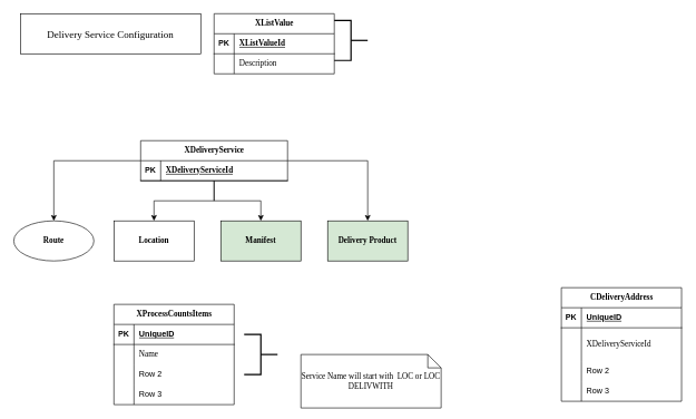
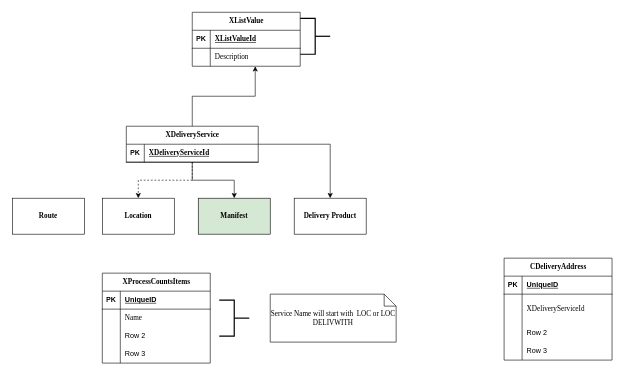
  <mxCell id="0" />
  <mxCell id="1" parent="0" />
- <mxCell id="2" value="" style="edgeStyle=orthogonalEdgeStyle;rounded=0;orthogonalLoop=1;jettySize=auto;html=1;" edge="1" parent="1" source="6" target="47"><mxGeometry relative="1" as="geometry" /></mxCell>
- <mxCell id="3" value="" style="edgeStyle=orthogonalEdgeStyle;rounded=0;orthogonalLoop=1;jettySize=auto;html=1;" edge="1" parent="1" source="6" target="48"><mxGeometry relative="1" as="geometry" /></mxCell>
+ <mxCell id="2" value="" style="edgeStyle=orthogonalEdgeStyle;rounded=0;orthogonalLoop=1;jettySize=auto;html=1;" edge="1" parent="1" source="6" target="16"><mxGeometry relative="1" as="geometry" /></mxCell>
+ <mxCell id="3" value="" style="edgeStyle=orthogonalEdgeStyle;rounded=0;orthogonalLoop=1;jettySize=auto;html=1;dashed=1;" edge="1" parent="1" source="6" target="48"><mxGeometry relative="1" as="geometry" /></mxCell>
  <mxCell id="4" value="" style="edgeStyle=orthogonalEdgeStyle;rounded=0;orthogonalLoop=1;jettySize=auto;html=1;" edge="1" parent="1" source="6" target="49"><mxGeometry relative="1" as="geometry" /></mxCell>
  <mxCell id="5" value="" style="edgeStyle=orthogonalEdgeStyle;rounded=0;orthogonalLoop=1;jettySize=auto;html=1;" edge="1" parent="1" source="6" target="50"><mxGeometry relative="1" as="geometry" /></mxCell>
  <mxCell id="6" value="XDeliveryService" style="shape=table;startSize=30;container=1;collapsible=1;childLayout=tableLayout;fixedRows=1;rowLines=0;fontStyle=1;align=center;resizeLast=1;html=1;fontFamily=Verdana;" vertex="1" parent="1"><mxGeometry x="210" y="210" width="220" height="60" as="geometry" /></mxCell>
  <mxCell id="7" value="" style="shape=tableRow;horizontal=0;startSize=0;swimlaneHead=0;swimlaneBody=0;fillColor=none;collapsible=0;dropTarget=0;points=[[0,0.5],[1,0.5]];portConstraint=eastwest;top=0;left=0;right=0;bottom=1;" vertex="1" parent="6"><mxGeometry y="30" width="220" height="30" as="geometry" /></mxCell>
  <mxCell id="8" value="PK" style="shape=partialRectangle;connectable=0;fillColor=none;top=0;left=0;bottom=0;right=0;fontStyle=1;overflow=hidden;whiteSpace=wrap;html=1;" vertex="1" parent="7"><mxGeometry width="30" height="30" as="geometry"><mxRectangle width="30" height="30" as="alternateBounds" /></mxGeometry></mxCell>
  <mxCell id="9" value="XDeliveryServiceId" style="shape=partialRectangle;connectable=0;fillColor=none;top=0;left=0;bottom=0;right=0;align=left;spacingLeft=6;fontStyle=5;overflow=hidden;whiteSpace=wrap;html=1;fontFamily=Verdana;" vertex="1" parent="7"><mxGeometry x="30" width="190" height="30" as="geometry"><mxRectangle width="190" height="30" as="alternateBounds" /></mxGeometry></mxCell>
  <mxCell id="10" value="XListValue" style="shape=table;startSize=30;container=1;collapsible=1;childLayout=tableLayout;fixedRows=1;rowLines=0;fontStyle=1;align=center;resizeLast=1;html=1;fontFamily=Verdana;" vertex="1" parent="1"><mxGeometry x="320" y="20" width="180" height="90" as="geometry" /></mxCell>
  <mxCell id="11" value="" style="shape=tableRow;horizontal=0;startSize=0;swimlaneHead=0;swimlaneBody=0;fillColor=none;collapsible=0;dropTarget=0;points=[[0,0.5],[1,0.5]];portConstraint=eastwest;top=0;left=0;right=0;bottom=1;" vertex="1" parent="10"><mxGeometry y="30" width="180" height="30" as="geometry" /></mxCell>
  <mxCell id="12" value="PK" style="shape=partialRectangle;connectable=0;fillColor=none;top=0;left=0;bottom=0;right=0;fontStyle=1;overflow=hidden;whiteSpace=wrap;html=1;" vertex="1" parent="11"><mxGeometry width="30" height="30" as="geometry"><mxRectangle width="30" height="30" as="alternateBounds" /></mxGeometry></mxCell>
  <mxCell id="13" value="&lt;font face=&quot;Verdana&quot;&gt;XListValueId&lt;/font&gt;" style="shape=partialRectangle;connectable=0;fillColor=none;top=0;left=0;bottom=0;right=0;align=left;spacingLeft=6;fontStyle=5;overflow=hidden;whiteSpace=wrap;html=1;labelBackgroundColor=none;" vertex="1" parent="11"><mxGeometry x="30" width="150" height="30" as="geometry"><mxRectangle width="150" height="30" as="alternateBounds" /></mxGeometry></mxCell>
  <mxCell id="14" value="" style="shape=tableRow;horizontal=0;startSize=0;swimlaneHead=0;swimlaneBody=0;fillColor=none;collapsible=0;dropTarget=0;points=[[0,0.5],[1,0.5]];portConstraint=eastwest;top=0;left=0;right=0;bottom=0;" vertex="1" parent="10"><mxGeometry y="60" width="180" height="30" as="geometry" /></mxCell>
  <mxCell id="15" value="" style="shape=partialRectangle;connectable=0;fillColor=none;top=0;left=0;bottom=0;right=0;editable=1;overflow=hidden;whiteSpace=wrap;html=1;" vertex="1" parent="14"><mxGeometry width="30" height="30" as="geometry"><mxRectangle width="30" height="30" as="alternateBounds" /></mxGeometry></mxCell>
  <mxCell id="16" value="&lt;font face=&quot;Verdana&quot;&gt;Description&lt;/font&gt;" style="shape=partialRectangle;connectable=0;fillColor=none;top=0;left=0;bottom=0;right=0;align=left;spacingLeft=6;overflow=hidden;whiteSpace=wrap;html=1;" vertex="1" parent="14"><mxGeometry x="30" width="150" height="30" as="geometry"><mxRectangle width="150" height="30" as="alternateBounds" /></mxGeometry></mxCell>
- <mxCell id="17" value="&lt;font style=&quot;font-size: 15px;&quot;&gt;Delivery Service Configuration&lt;/font&gt;" style="rounded=0;whiteSpace=wrap;html=1;fontFamily=Verdana;" vertex="1" parent="1"><mxGeometry x="30" y="20" width="270" height="60" as="geometry" /></mxCell>
  <mxCell id="18" value="" style="strokeWidth=2;html=1;shape=mxgraph.flowchart.annotation_2;align=left;labelPosition=right;pointerEvents=1;direction=west;" vertex="1" parent="1"><mxGeometry x="500" y="30" width="50" height="60" as="geometry" /></mxCell>
  <mxCell id="19" value="&lt;font face=&quot;Verdana&quot;&gt;CDeliveryAddress&lt;/font&gt;" style="shape=table;startSize=30;container=1;collapsible=1;childLayout=tableLayout;fixedRows=1;rowLines=0;fontStyle=1;align=center;resizeLast=1;html=1;" vertex="1" parent="1"><mxGeometry x="840" y="430" width="180" height="170" as="geometry" /></mxCell>
  <mxCell id="20" value="" style="shape=tableRow;horizontal=0;startSize=0;swimlaneHead=0;swimlaneBody=0;fillColor=none;collapsible=0;dropTarget=0;points=[[0,0.5],[1,0.5]];portConstraint=eastwest;top=0;left=0;right=0;bottom=1;" vertex="1" parent="19"><mxGeometry y="30" width="180" height="30" as="geometry" /></mxCell>
  <mxCell id="21" value="PK" style="shape=partialRectangle;connectable=0;fillColor=none;top=0;left=0;bottom=0;right=0;fontStyle=1;overflow=hidden;whiteSpace=wrap;html=1;" vertex="1" parent="20"><mxGeometry width="30" height="30" as="geometry"><mxRectangle width="30" height="30" as="alternateBounds" /></mxGeometry></mxCell>
  <mxCell id="22" value="UniqueID" style="shape=partialRectangle;connectable=0;fillColor=none;top=0;left=0;bottom=0;right=0;align=left;spacingLeft=6;fontStyle=5;overflow=hidden;whiteSpace=wrap;html=1;" vertex="1" parent="20"><mxGeometry x="30" width="150" height="30" as="geometry"><mxRectangle width="150" height="30" as="alternateBounds" /></mxGeometry></mxCell>
  <mxCell id="23" value="" style="shape=tableRow;horizontal=0;startSize=0;swimlaneHead=0;swimlaneBody=0;fillColor=none;collapsible=0;dropTarget=0;points=[[0,0.5],[1,0.5]];portConstraint=eastwest;top=0;left=0;right=0;bottom=0;" vertex="1" parent="19"><mxGeometry y="60" width="180" height="50" as="geometry" /></mxCell>
  <mxCell id="24" value="" style="shape=partialRectangle;connectable=0;fillColor=none;top=0;left=0;bottom=0;right=0;editable=1;overflow=hidden;whiteSpace=wrap;html=1;" vertex="1" parent="23"><mxGeometry width="30" height="50" as="geometry"><mxRectangle width="30" height="50" as="alternateBounds" /></mxGeometry></mxCell>
  <mxCell id="25" value="&lt;font face=&quot;Verdana&quot;&gt;XDeliveryServiceId&lt;/font&gt;" style="shape=partialRectangle;connectable=0;fillColor=none;top=0;left=0;bottom=0;right=0;align=left;spacingLeft=6;overflow=hidden;whiteSpace=wrap;html=1;" vertex="1" parent="23"><mxGeometry x="30" width="150" height="50" as="geometry"><mxRectangle width="150" height="50" as="alternateBounds" /></mxGeometry></mxCell>
  <mxCell id="26" value="" style="shape=tableRow;horizontal=0;startSize=0;swimlaneHead=0;swimlaneBody=0;fillColor=none;collapsible=0;dropTarget=0;points=[[0,0.5],[1,0.5]];portConstraint=eastwest;top=0;left=0;right=0;bottom=0;" vertex="1" parent="19"><mxGeometry y="110" width="180" height="30" as="geometry" /></mxCell>
  <mxCell id="27" value="" style="shape=partialRectangle;connectable=0;fillColor=none;top=0;left=0;bottom=0;right=0;editable=1;overflow=hidden;whiteSpace=wrap;html=1;" vertex="1" parent="26"><mxGeometry width="30" height="30" as="geometry"><mxRectangle width="30" height="30" as="alternateBounds" /></mxGeometry></mxCell>
  <mxCell id="28" value="Row 2" style="shape=partialRectangle;connectable=0;fillColor=none;top=0;left=0;bottom=0;right=0;align=left;spacingLeft=6;overflow=hidden;whiteSpace=wrap;html=1;" vertex="1" parent="26"><mxGeometry x="30" width="150" height="30" as="geometry"><mxRectangle width="150" height="30" as="alternateBounds" /></mxGeometry></mxCell>
  <mxCell id="29" value="" style="shape=tableRow;horizontal=0;startSize=0;swimlaneHead=0;swimlaneBody=0;fillColor=none;collapsible=0;dropTarget=0;points=[[0,0.5],[1,0.5]];portConstraint=eastwest;top=0;left=0;right=0;bottom=0;" vertex="1" parent="19"><mxGeometry y="140" width="180" height="30" as="geometry" /></mxCell>
  <mxCell id="30" value="" style="shape=partialRectangle;connectable=0;fillColor=none;top=0;left=0;bottom=0;right=0;editable=1;overflow=hidden;whiteSpace=wrap;html=1;" vertex="1" parent="29"><mxGeometry width="30" height="30" as="geometry"><mxRectangle width="30" height="30" as="alternateBounds" /></mxGeometry></mxCell>
  <mxCell id="31" value="Row 3" style="shape=partialRectangle;connectable=0;fillColor=none;top=0;left=0;bottom=0;right=0;align=left;spacingLeft=6;overflow=hidden;whiteSpace=wrap;html=1;" vertex="1" parent="29"><mxGeometry x="30" width="150" height="30" as="geometry"><mxRectangle width="150" height="30" as="alternateBounds" /></mxGeometry></mxCell>
  <mxCell id="32" value="&lt;font face=&quot;Verdana&quot;&gt;XProcessCountsItems&lt;/font&gt;" style="shape=table;startSize=30;container=1;collapsible=1;childLayout=tableLayout;fixedRows=1;rowLines=0;fontStyle=1;align=center;resizeLast=1;html=1;" vertex="1" parent="1"><mxGeometry x="170" y="455" width="180" height="150" as="geometry" /></mxCell>
  <mxCell id="33" value="" style="shape=tableRow;horizontal=0;startSize=0;swimlaneHead=0;swimlaneBody=0;fillColor=none;collapsible=0;dropTarget=0;points=[[0,0.5],[1,0.5]];portConstraint=eastwest;top=0;left=0;right=0;bottom=1;" vertex="1" parent="32"><mxGeometry y="30" width="180" height="30" as="geometry" /></mxCell>
  <mxCell id="34" value="PK" style="shape=partialRectangle;connectable=0;fillColor=none;top=0;left=0;bottom=0;right=0;fontStyle=1;overflow=hidden;whiteSpace=wrap;html=1;" vertex="1" parent="33"><mxGeometry width="30" height="30" as="geometry"><mxRectangle width="30" height="30" as="alternateBounds" /></mxGeometry></mxCell>
  <mxCell id="35" value="UniqueID" style="shape=partialRectangle;connectable=0;fillColor=none;top=0;left=0;bottom=0;right=0;align=left;spacingLeft=6;fontStyle=5;overflow=hidden;whiteSpace=wrap;html=1;" vertex="1" parent="33"><mxGeometry x="30" width="150" height="30" as="geometry"><mxRectangle width="150" height="30" as="alternateBounds" /></mxGeometry></mxCell>
  <mxCell id="36" value="" style="shape=tableRow;horizontal=0;startSize=0;swimlaneHead=0;swimlaneBody=0;fillColor=none;collapsible=0;dropTarget=0;points=[[0,0.5],[1,0.5]];portConstraint=eastwest;top=0;left=0;right=0;bottom=0;" vertex="1" parent="32"><mxGeometry y="60" width="180" height="30" as="geometry" /></mxCell>
  <mxCell id="37" value="" style="shape=partialRectangle;connectable=0;fillColor=none;top=0;left=0;bottom=0;right=0;editable=1;overflow=hidden;whiteSpace=wrap;html=1;" vertex="1" parent="36"><mxGeometry width="30" height="30" as="geometry"><mxRectangle width="30" height="30" as="alternateBounds" /></mxGeometry></mxCell>
  <mxCell id="38" value="&lt;font face=&quot;Verdana&quot;&gt;Name&lt;/font&gt;" style="shape=partialRectangle;connectable=0;fillColor=none;top=0;left=0;bottom=0;right=0;align=left;spacingLeft=6;overflow=hidden;whiteSpace=wrap;html=1;" vertex="1" parent="36"><mxGeometry x="30" width="150" height="30" as="geometry"><mxRectangle width="150" height="30" as="alternateBounds" /></mxGeometry></mxCell>
  <mxCell id="39" value="" style="shape=tableRow;horizontal=0;startSize=0;swimlaneHead=0;swimlaneBody=0;fillColor=none;collapsible=0;dropTarget=0;points=[[0,0.5],[1,0.5]];portConstraint=eastwest;top=0;left=0;right=0;bottom=0;" vertex="1" parent="32"><mxGeometry y="90" width="180" height="30" as="geometry" /></mxCell>
  <mxCell id="40" value="" style="shape=partialRectangle;connectable=0;fillColor=none;top=0;left=0;bottom=0;right=0;editable=1;overflow=hidden;whiteSpace=wrap;html=1;" vertex="1" parent="39"><mxGeometry width="30" height="30" as="geometry"><mxRectangle width="30" height="30" as="alternateBounds" /></mxGeometry></mxCell>
  <mxCell id="41" value="Row 2" style="shape=partialRectangle;connectable=0;fillColor=none;top=0;left=0;bottom=0;right=0;align=left;spacingLeft=6;overflow=hidden;whiteSpace=wrap;html=1;" vertex="1" parent="39"><mxGeometry x="30" width="150" height="30" as="geometry"><mxRectangle width="150" height="30" as="alternateBounds" /></mxGeometry></mxCell>
  <mxCell id="42" value="" style="shape=tableRow;horizontal=0;startSize=0;swimlaneHead=0;swimlaneBody=0;fillColor=none;collapsible=0;dropTarget=0;points=[[0,0.5],[1,0.5]];portConstraint=eastwest;top=0;left=0;right=0;bottom=0;" vertex="1" parent="32"><mxGeometry y="120" width="180" height="30" as="geometry" /></mxCell>
  <mxCell id="43" value="" style="shape=partialRectangle;connectable=0;fillColor=none;top=0;left=0;bottom=0;right=0;editable=1;overflow=hidden;whiteSpace=wrap;html=1;" vertex="1" parent="42"><mxGeometry width="30" height="30" as="geometry"><mxRectangle width="30" height="30" as="alternateBounds" /></mxGeometry></mxCell>
  <mxCell id="44" value="Row 3" style="shape=partialRectangle;connectable=0;fillColor=none;top=0;left=0;bottom=0;right=0;align=left;spacingLeft=6;overflow=hidden;whiteSpace=wrap;html=1;" vertex="1" parent="42"><mxGeometry x="30" width="150" height="30" as="geometry"><mxRectangle width="150" height="30" as="alternateBounds" /></mxGeometry></mxCell>
  <mxCell id="45" value="" style="strokeWidth=2;html=1;shape=mxgraph.flowchart.annotation_2;align=left;labelPosition=right;pointerEvents=1;direction=west;" vertex="1" parent="1"><mxGeometry x="365" y="500" width="50" height="60" as="geometry" /></mxCell>
- <mxCell id="46" value="Service Name will start with&amp;nbsp; LOC or LOC DELIVWITH" style="shape=note;size=20;whiteSpace=wrap;html=1;fontFamily=Verdana;" vertex="1" parent="1"><mxGeometry x="450" y="530" width="210" height="80" as="geometry" /></mxCell>
- <mxCell id="47" value="Route" style="ellipse;whiteSpace=wrap;html=1;fontFamily=Verdana;startSize=30;fontStyle=1;" vertex="1" parent="1"><mxGeometry x="20" y="330" width="120" height="60" as="geometry" /></mxCell>
+ <mxCell id="46" value="Service Name will start with&amp;nbsp; LOC or LOC DELIVWITH" style="shape=note;size=20;whiteSpace=wrap;html=1;fontFamily=Verdana;" vertex="1" parent="1"><mxGeometry x="450" y="490" width="210" height="80" as="geometry" /></mxCell>
+ <mxCell id="47" value="Route" style="whiteSpace=wrap;html=1;fontFamily=Verdana;startSize=30;fontStyle=1;" vertex="1" parent="1"><mxGeometry x="20" y="330" width="120" height="60" as="geometry" /></mxCell>
  <mxCell id="48" value="Location" style="whiteSpace=wrap;html=1;fontFamily=Verdana;startSize=30;fontStyle=1;" vertex="1" parent="1"><mxGeometry x="170" y="330" width="120" height="60" as="geometry" /></mxCell>
  <mxCell id="49" value="Manifest" style="whiteSpace=wrap;html=1;fontFamily=Verdana;startSize=30;fontStyle=1;fillColor=#d5e8d4;" vertex="1" parent="1"><mxGeometry x="330" y="330" width="120" height="60" as="geometry" /></mxCell>
- <mxCell id="50" value="Delivery Product" style="whiteSpace=wrap;html=1;fontFamily=Verdana;startSize=30;fontStyle=1;fillColor=#d5e8d4;" vertex="1" parent="1"><mxGeometry x="490" y="330" width="120" height="60" as="geometry" /></mxCell>
+ <mxCell id="50" value="Delivery Product" style="whiteSpace=wrap;html=1;fontFamily=Verdana;startSize=30;fontStyle=1;" vertex="1" parent="1"><mxGeometry x="490" y="330" width="120" height="60" as="geometry" /></mxCell>
